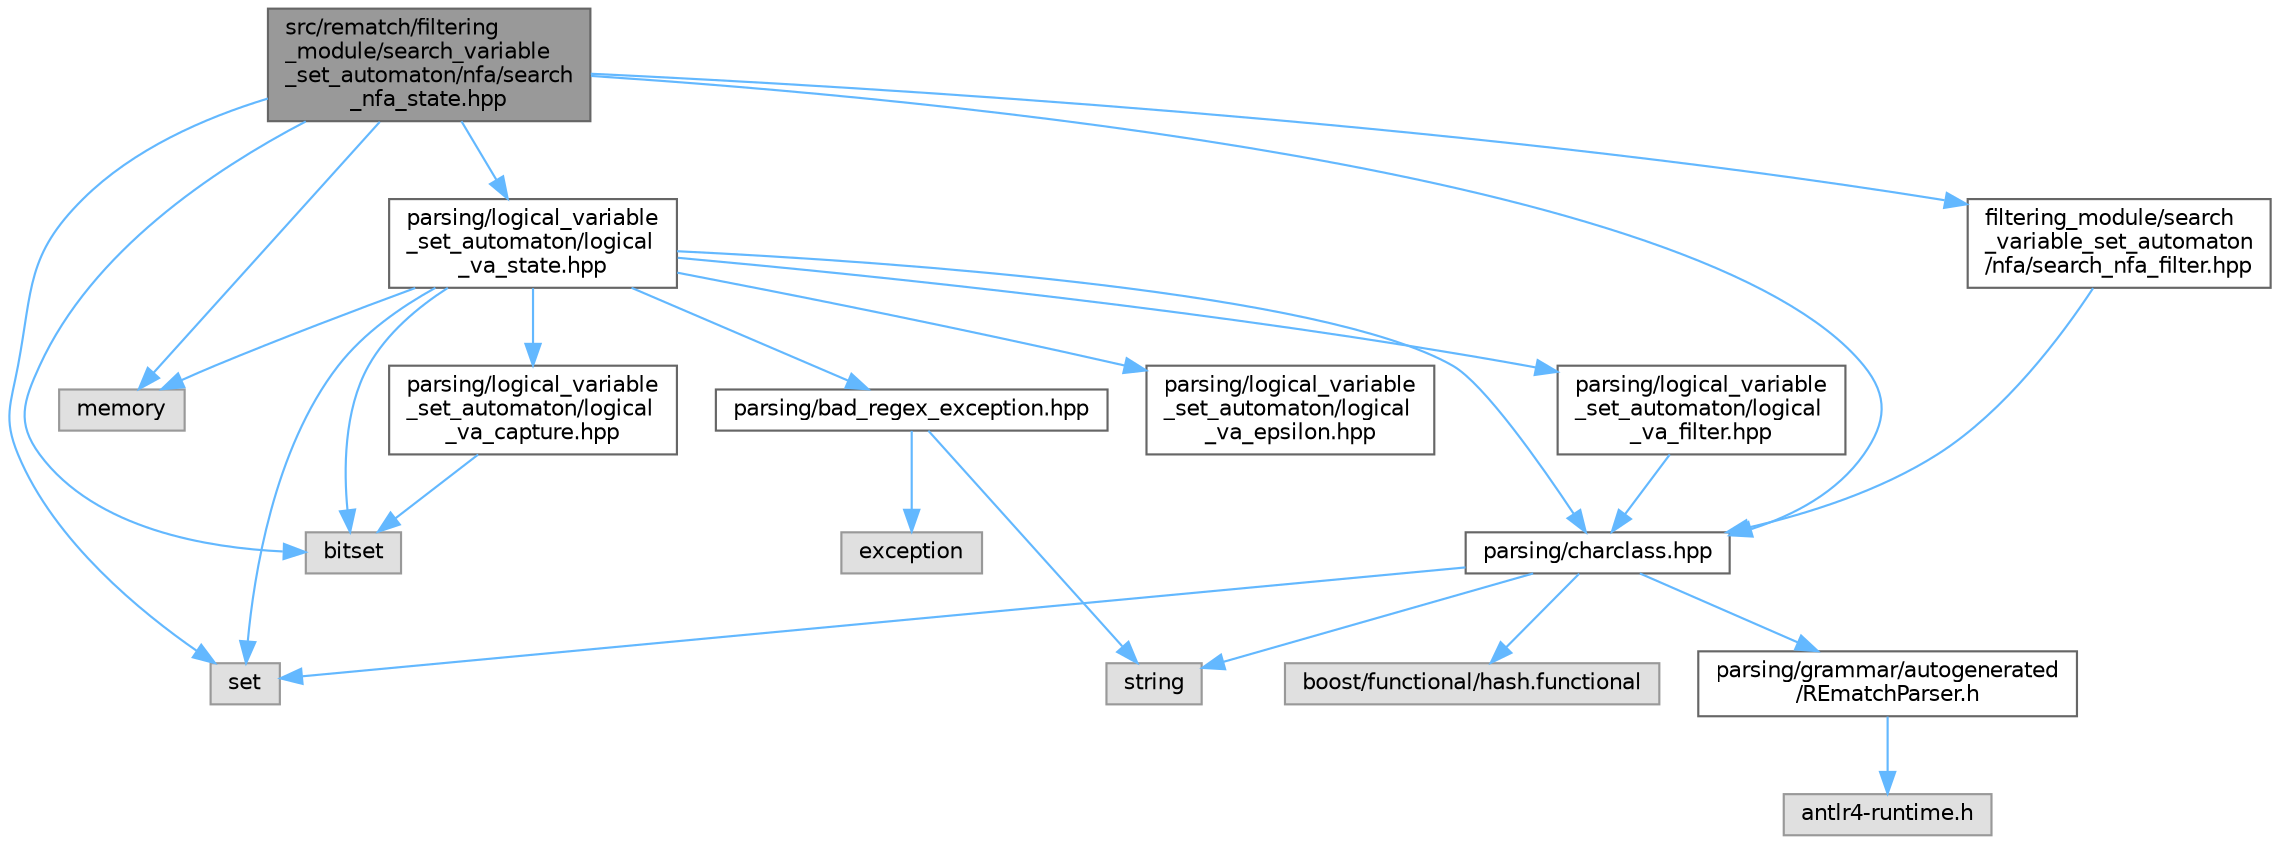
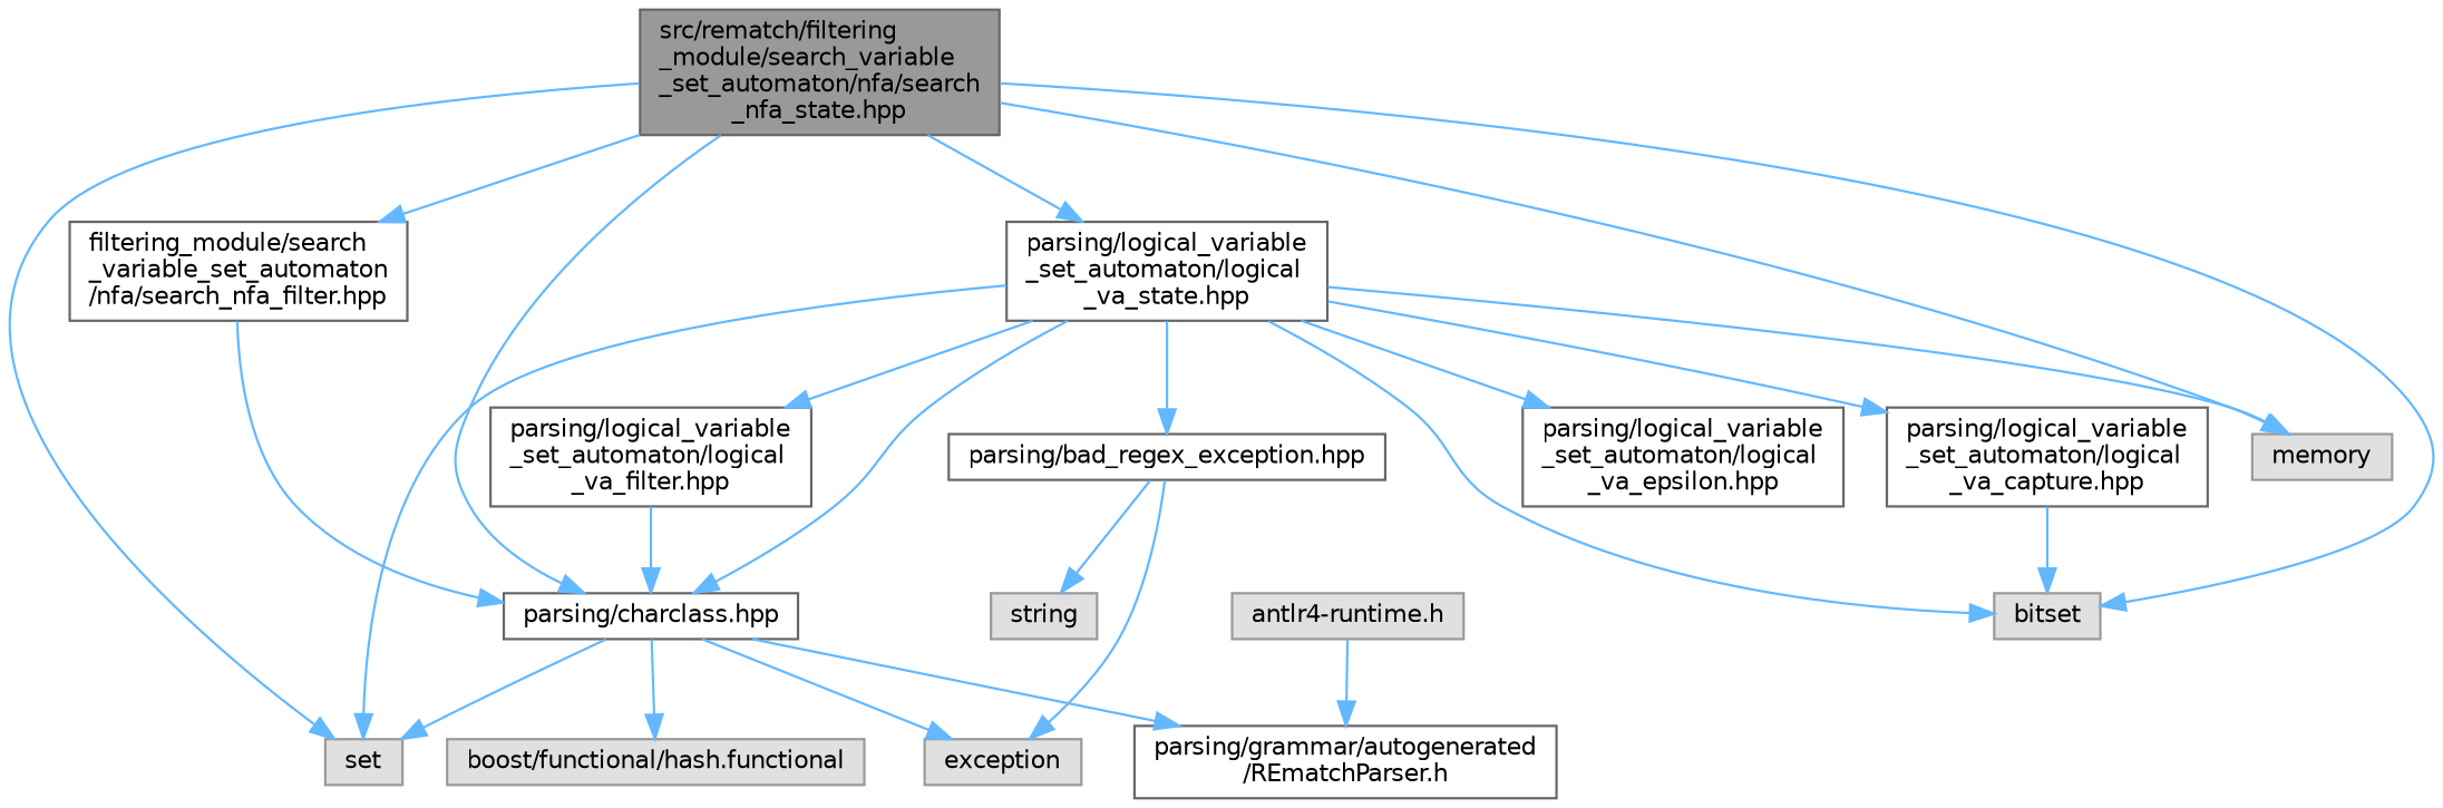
  digraph {
    node [color=grey40 fillcolor=white fontname=Helvetica fontsize=10 shape=box style=filled]
    edge [color=steelblue1 fontname=Helvetica fontsize=10 labelfontname=Helvetica labelfontsize=10 style=solid]
    n1 [color=gray40 fillcolor=grey60 fontcolor=black height=0.2 label="src/rematch/filtering\l_module/search_variable\l_set_automaton/nfa/search\l_nfa_state.hpp" width=0.4]
    n2 [color=grey60 fillcolor="#E0E0E0" height=0.2 label=set width=0.4]
    n3 [color=grey60 fillcolor="#E0E0E0" height=0.2 label=bitset width=0.4]
    n4 [color=grey60 fillcolor="#E0E0E0" height=0.2 label=memory width=0.4]
    n5 [height=0.2 label="parsing/charclass.hpp" width=0.4]
    n6 [height=0.2 label="parsing/logical_variable\l_set_automaton/logical\l_va_state.hpp" width=0.4]
    n7 [height=0.2 label="filtering_module/search\l_variable_set_automaton\l/nfa/search_nfa_filter.hpp" width=0.4]
    n8 [color=grey60 fillcolor="#E0E0E0" height=0.2 label=string width=0.4]
    n9 [color=grey60 fillcolor="#E0E0E0" height=0.2 label="boost/functional/hash.functional" width=0.4]
    n10 [height=0.2 label="parsing/grammar/autogenerated\l/REmatchParser.h" width=0.4]
    n11 [height=0.2 label="parsing/bad_regex_exception.hpp" width=0.4]
    n12 [height=0.2 label="parsing/logical_variable\l_set_automaton/logical\l_va_capture.hpp" width=0.4]
    n13 [height=0.2 label="parsing/logical_variable\l_set_automaton/logical\l_va_filter.hpp" width=0.4]
    n14 [height=0.2 label="parsing/logical_variable\l_set_automaton/logical\l_va_epsilon.hpp" width=0.4]
    n15 [color=grey60 fillcolor="#E0E0E0" height=0.2 label="antlr4-runtime.h" width=0.4]
    n16 [color=grey60 fillcolor="#E0E0E0" height=0.2 label=exception width=0.4]
    n1 -> n2
    n1 -> n3
    n1 -> n4
    n1 -> n5
    n1 -> n6
    n1 -> n7
    n5 -> n2
-   n5 -> n8
+   n5 -> n16
    n5 -> n9
    n5 -> n10
    n6 -> n2
    n6 -> n3
    n6 -> n4
    n6 -> n5
    n6 -> n11
    n6 -> n12
    n6 -> n13
    n6 -> n14
    n7 -> n5
-   n10 -> n15
+   n15 -> n10
    n11 -> n8
    n11 -> n16
    n12 -> n3
    n13 -> n5
  }
